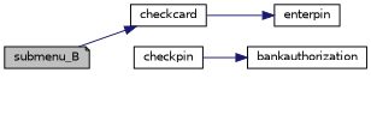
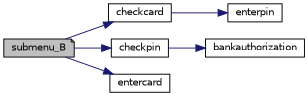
  digraph {
    rankdir=LR
    node [color=black fillcolor=white fontname=Helvetica fontsize=10 shape=box style=filled]
    edge [color=midnightblue fontname=Helvetica fontsize=10 labelfontname=Helvetica labelfontsize=10 style=solid]
    n1 [fillcolor=grey75 fontcolor=black height=0.2 label=submenu_B shape=note width=0.4]
    n2 [height=0.2 label=checkcard width=0.4]
    n3 [height=0.2 label=checkpin width=0.4]
+   n4 [height=0.2 label=entercard width=0.4]
    n5 [height=0.2 label=bankauthorization width=0.4]
    n6 [height=0.2 label=enterpin width=0.4]
    n1 -> n2
+   n1 -> n3
+   n1 -> n4
    n2 -> n6
    n3 -> n5
  }
